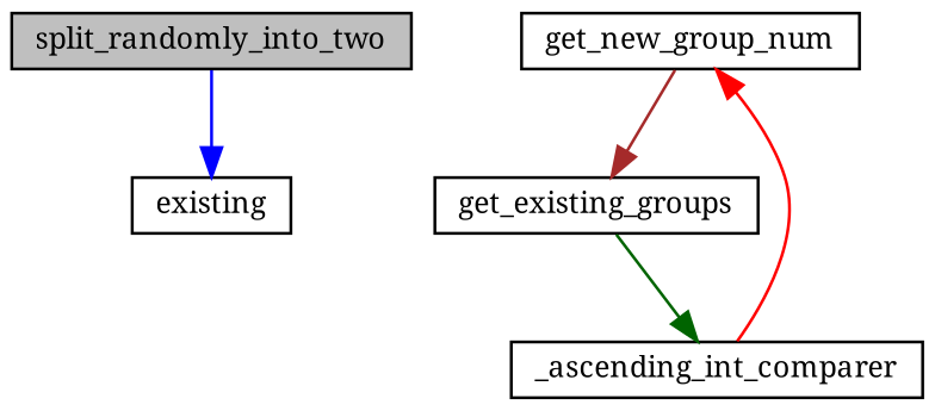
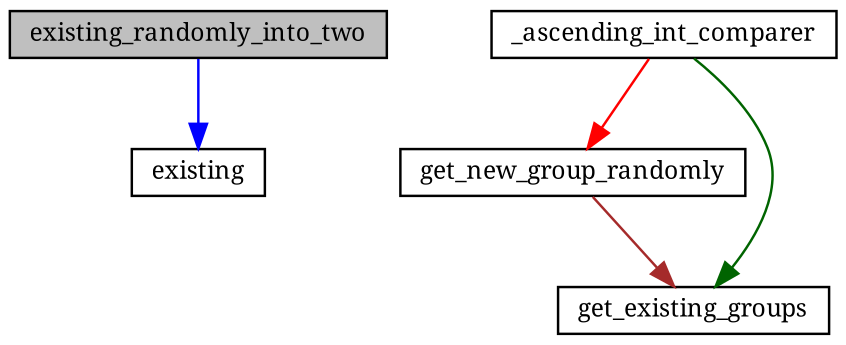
  digraph {
    fontname="Noto Serif"
    rankdir=TB
    node [color=black fillcolor=white fontname="Noto Serif" fontsize=10 shape=record style=filled]
    edge [fontname="Noto Serif" fontsize=10 labelfontname=Helvetica labelfontsize=10 style=solid]
-   n1 [fillcolor=grey75 fontcolor=black height=0.2 label=split_randomly_into_two width=0.4]
+   n1 [fillcolor=grey75 fontcolor=black height=0.2 label=existing_randomly_into_two width=0.4]
    n2 [height=0.2 label=existing width=0.4]
-   n3 [height=0.2 label=get_new_group_num width=0.4]
+   n3 [height=0.2 label=get_new_group_randomly width=0.4]
    n4 [height=0.2 label=get_existing_groups width=0.4]
    n5 [height=0.2 label=_ascending_int_comparer width=0.4]
    n1 -> n2 [color=blue]
    n3 -> n4 [color=brown]
-   n4 -> n5 [color=darkgreen]
+   n5 -> n4 [color=darkgreen]
    n5 -> n3 [color=red]
  }
